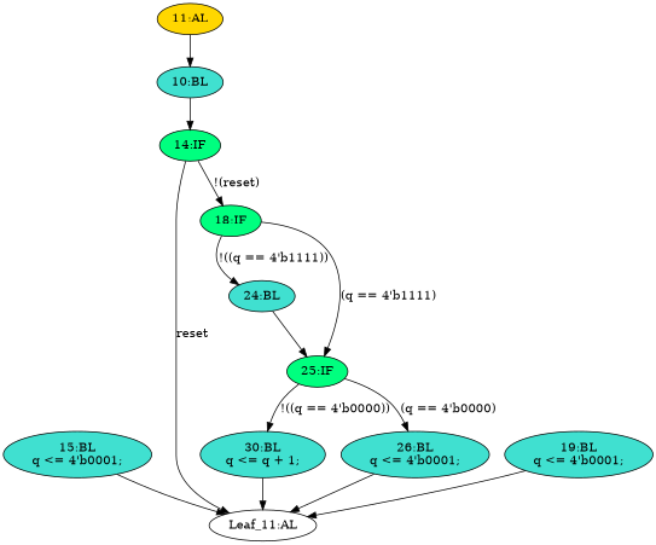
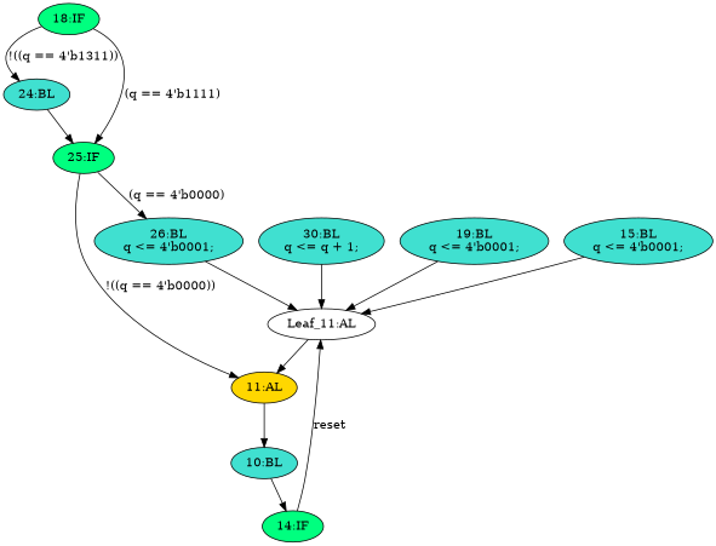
  strict digraph {
    node [fillcolor=turquoise statements="[]" style=filled typ=Block]
    edge [cond="[]" lineno=None]
    n1 [ast="<pyverilog.vparser.ast.Block object at 0x7fa70f4b5690>" label="15:BL\nq <= 4'b0001;" statements="[<pyverilog.vparser.ast.NonblockingSubstitution object at 0x7fa70f196810>]"]
    n2 [def_var="['q']" label="Leaf_11:AL" fillcolor="" statements="" style="" typ=""]
    n3 [ast="<pyverilog.vparser.ast.Always object at 0x7fa70f4b5e10>" clk_sens=True fillcolor=gold label="11:AL" sens="['clk', 'reset']" typ=Always use_var="['reset', 'q']"]
    n4 [ast="<pyverilog.vparser.ast.Block object at 0x7fa70f4b50d0>" label="10:BL"]
    n5 [ast="<pyverilog.vparser.ast.Block object at 0x7fa70f1fdc50>" label="30:BL\nq <= q + 1;" statements="[<pyverilog.vparser.ast.NonblockingSubstitution object at 0x7fa70f1e6ad0>]"]
    n6 [ast="<pyverilog.vparser.ast.Block object at 0x7fa70f18e290>" label="24:BL"]
    n7 [ast="<pyverilog.vparser.ast.IfStatement object at 0x7fa70f1fd6d0>" fillcolor=springgreen label="25:IF" typ=IfStatement]
    n8 [ast="<pyverilog.vparser.ast.Block object at 0x7fa70f1f1450>" label="26:BL\nq <= 4'b0001;" statements="[<pyverilog.vparser.ast.NonblockingSubstitution object at 0x7fa70f1fd610>]"]
    n9 [ast="<pyverilog.vparser.ast.IfStatement object at 0x7fa70f196bd0>" fillcolor=springgreen label="14:IF" typ=IfStatement]
    n10 [ast="<pyverilog.vparser.ast.IfStatement object at 0x7fa70f18e550>" fillcolor=springgreen label="18:IF" typ=IfStatement]
    n11 [ast="<pyverilog.vparser.ast.Block object at 0x7fa70f1e34d0>" label="19:BL\nq <= 4'b0001;" statements="[<pyverilog.vparser.ast.NonblockingSubstitution object at 0x7fa70f18ee90>]"]
    n1 -> n2
+   n2 -> n3 [cond="" lineno=""]
    n3 -> n4
    n4 -> n9
    n5 -> n2
    n6 -> n7
-   n7 -> n5 [cond="['q']" label="!((q == 4'b0000))" lineno=25]
+   n7 -> n3 [cond="['q']" label="!((q == 4'b0000))" lineno=25]
    n7 -> n8 [cond="['q']" label="(q == 4'b0000)" lineno=25]
    n8 -> n2
    n9 -> n2 [cond="['reset']" label=reset lineno=14]
-   n9 -> n10 [cond="['reset']" label="!(reset)" lineno=14]
-   n10 -> n6 [cond="['q']" label="!((q == 4'b1111))" lineno=18]
+   n10 -> n6 [cond="['q']" label="!((q == 4'b1311))" lineno=18]
    n10 -> n7 [cond="['q']" label="(q == 4'b1111)" lineno=18]
    n11 -> n2
  }
